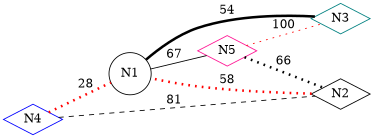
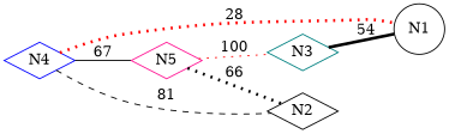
  graph {
    rankdir=LR
    node [color=black shape=diamond]
    edge [style=dotted color=red penwidth=3.0]
    N1 [shape=circle]
    N5 [color=deeppink]
    N2
    N3 [color=teal]
    N4 [color=blue]
-   N1 -- N5 [label=67 style=solid color="" penwidth=""]
+   N4 -- N5 [label=67 style=solid color="" penwidth=""]
    N5 -- N2 [color=black label=66]
    N5 -- N3 [label=100 penwidth=""]
-   N2 -- N1 [label=58]
    N3 -- N1 [color=black label=54 style=solid]
    N4 -- N1 [label=28]
    N4 -- N2 [label=81 style=dashed color="" penwidth=""]
  }
